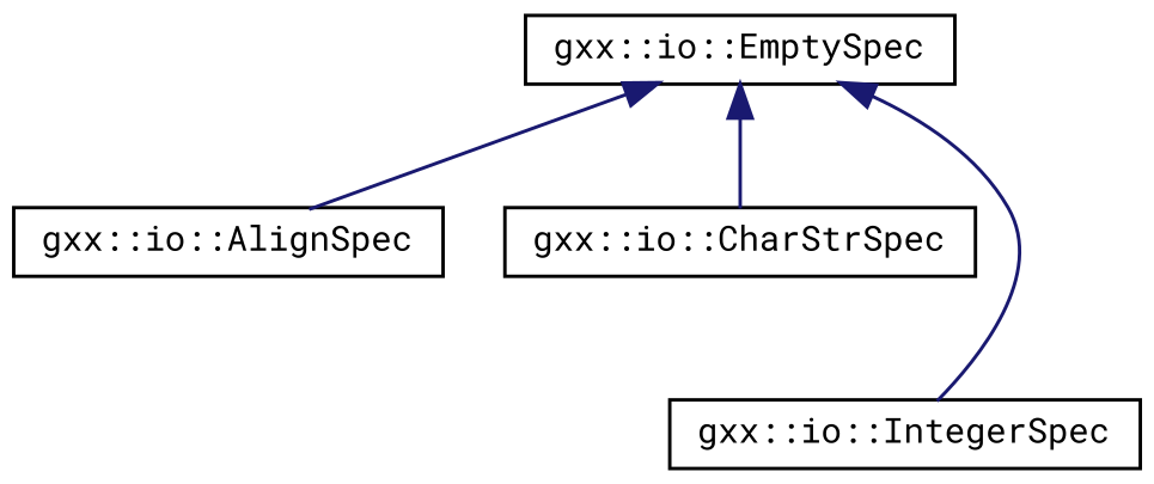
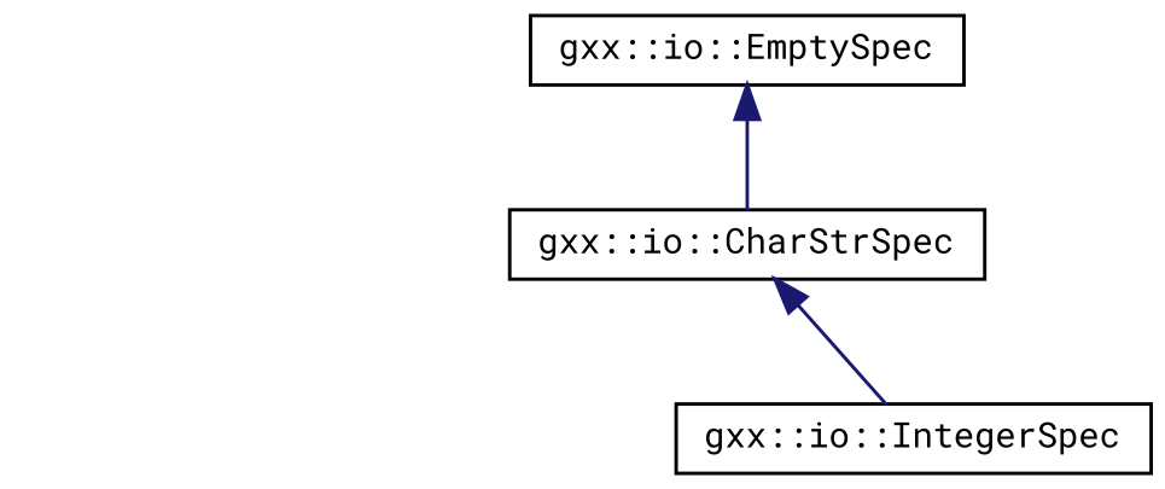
  digraph {
    fontname="Roboto Mono"
    rankdir=TB
    node [color=black fillcolor=white fontname="Roboto Mono" fontsize=10 shape=record style=filled]
    edge [color=midnightblue dir=back fontname="Roboto Mono" fontsize=10 labelfontname=Helvetica labelfontsize=10 style=solid]
    n1 [height=0.2 label="gxx::io::EmptySpec" width=0.4]
-   n2 [height=0.2 label="gxx::io::AlignSpec" width=0.4]
    n3 [height=0.2 label="gxx::io::CharStrSpec" width=0.4]
    n4 [height=0.2 label="gxx::io::IntegerSpec" width=0.4]
-   n1 -> n2
    n1 -> n3
-   n1 -> n4
+   n3 -> n4
  }
